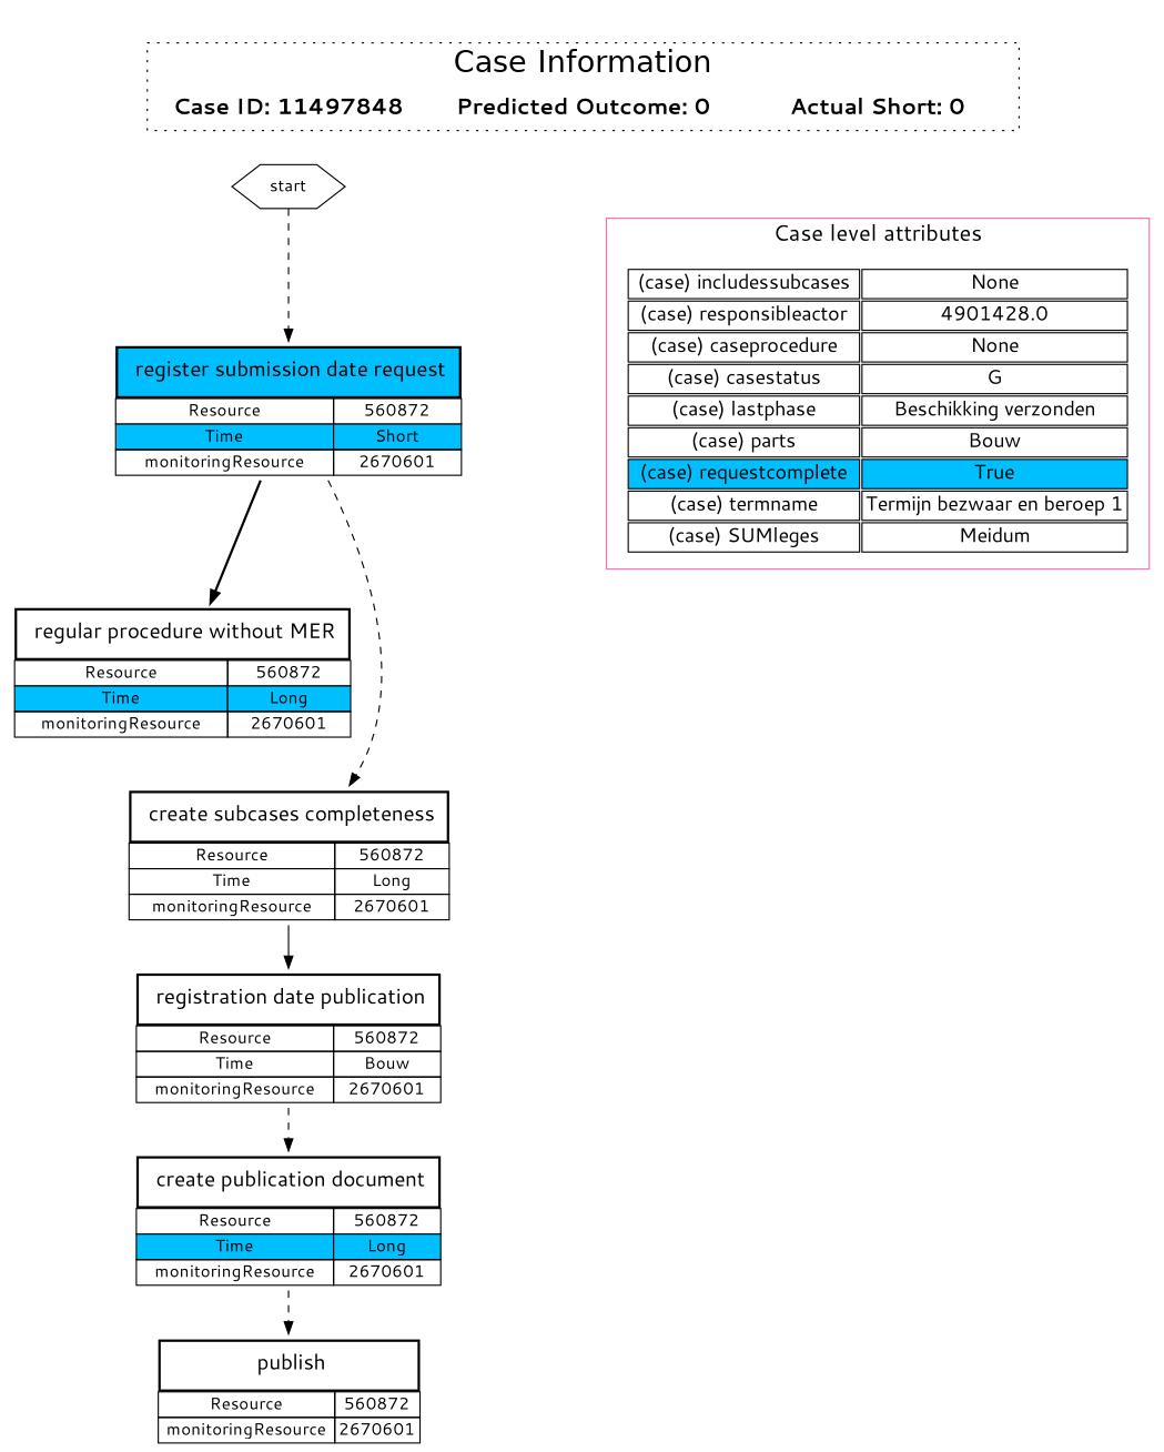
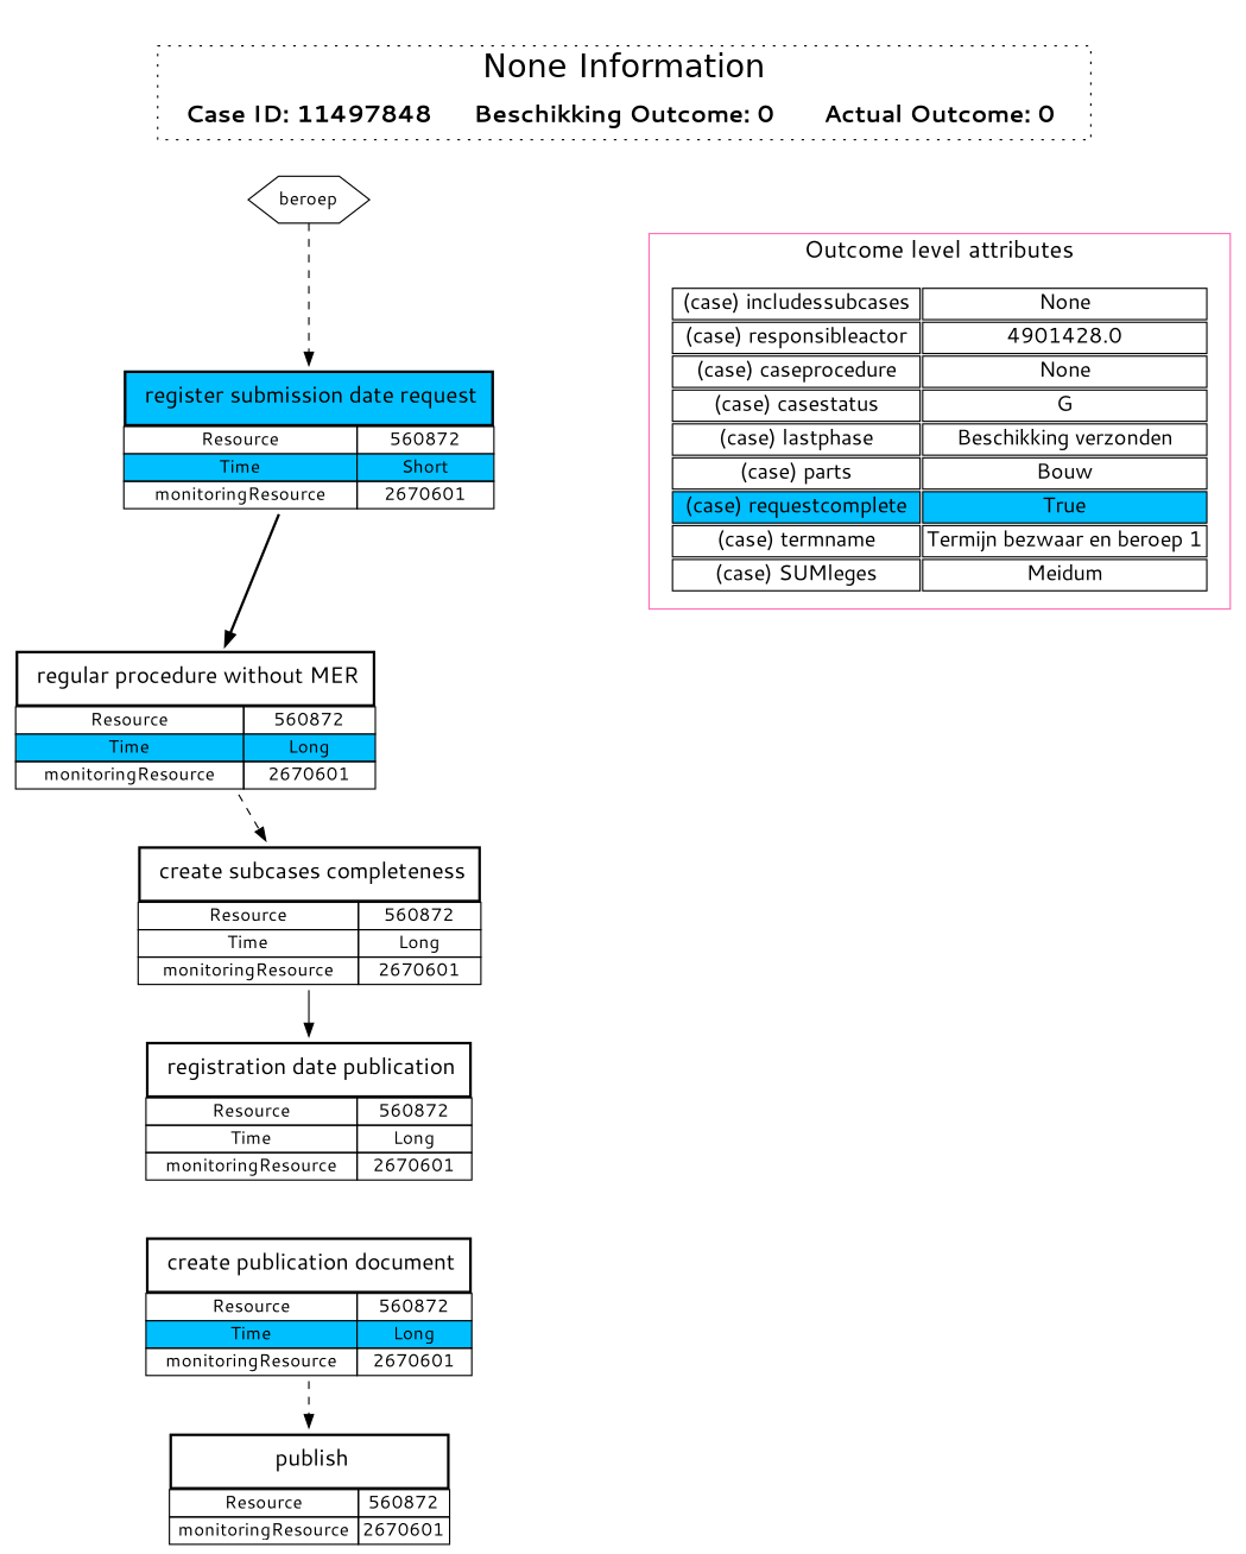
  digraph {
    compound=True
    rankdir=TB
    node [fontname="segoe ui" shape=none]
    edge [style=invis]
    n1 [fontname="segoe ui bold" fontsize=18 group=a height=0 label="Case ID: 11497848" margin=0 shape=plaintext width=3]
-   n2 [fontname="segoe ui bold" fontsize=18 height=0 label="Actual Short: 0" margin=0 shape=plaintext width=3]
-   n3 [fontname="segoe ui bold" fontsize=18 height=0 label="Predicted Outcome: 0" margin=0 shape=plaintext width=3]
-   start [group=a shape=hexagon]
+   n2 [fontname="segoe ui bold" fontsize=18 height=0 label="Actual Outcome: 0" margin=0 shape=plaintext width=3]
+   n3 [fontname="segoe ui bold" fontsize=18 height=0 label="Beschikking Outcome: 0" margin=0 shape=plaintext width=3]
+   start [group=a shape=hexagon label=beroep]
    n5 [label=<<table border="0" cellpadding="2" cellspacing="0"><tr><td bgcolor="deepskyblue" border="2" cellpadding="10" colspan="2" port="Activity"> <font face="segoe ui historic" point-size="17">register submission date request</font></td></tr><tr><td border="1" port="Resource"> Resource </td><td border="1" port="Resource_value">560872</td></tr><tr><td bgcolor="deepskyblue" border="1" port="Time"> Time </td><td bgcolor="deepskyblue" border="1" port="Time_value">Short</td></tr><tr><td border="1" port="monitoringResource"> monitoringResource </td><td border="1" port="monitoringResource_value">2670601</td></tr></table>>]
    n6 [label=<<table border="0" cellpadding="2" cellspacing="0"><tr><td border="2" cellpadding="10" colspan="2" port="Activity"> <font face="segoe ui historic" point-size="17">regular procedure without MER</font></td></tr><tr><td border="1" port="Resource"> Resource </td><td border="1" port="Resource_value">560872</td></tr><tr><td bgcolor="deepskyblue" border="1" port="Time"> Time </td><td bgcolor="deepskyblue" border="1" port="Time_value">Long</td></tr><tr><td border="1" port="monitoringResource"> monitoringResource </td><td border="1" port="monitoringResource_value">2670601</td></tr></table>>]
    n7 [label=<<table border="0" cellspacing="0" cellpadding="2"><tr><td port="Activity" colspan="2" border="2" cellpadding="10"> <FONT POINT-SIZE="17" face="segoe ui historic">create subcases completeness</FONT></td></tr><tr><td port="Resource" border="1"> Resource </td><td port="Resource_value" border="1">560872</td></tr><tr><td port="Time" border="1"> Time </td><td port="Time_value" border="1">Long</td></tr><tr><td port="monitoringResource" border="1"> monitoringResource </td><td port="monitoringResource_value" border="1">2670601</td></tr></table>>]
    dummy [fontsize=16 group=b shape=box style=invis]
-   n9 [label=<<table border="0" cellspacing="0" cellpadding="2"><tr><td port="Activity" colspan="2" border="2" cellpadding="10"> <FONT POINT-SIZE="17" face="segoe ui historic">registration date publication</FONT></td></tr><tr><td port="Resource" border="1"> Resource </td><td port="Resource_value" border="1">560872</td></tr><tr><td port="Time" border="1"> Time </td><td port="Time_value" border="1">Bouw</td></tr><tr><td port="monitoringResource" border="1"> monitoringResource </td><td port="monitoringResource_value" border="1">2670601</td></tr></table>>]
+   n9 [label=<<table border="0" cellspacing="0" cellpadding="2"><tr><td port="Activity" colspan="2" border="2" cellpadding="10"> <FONT POINT-SIZE="17" face="segoe ui historic">registration date publication</FONT></td></tr><tr><td port="Resource" border="1"> Resource </td><td port="Resource_value" border="1">560872</td></tr><tr><td port="Time" border="1"> Time </td><td port="Time_value" border="1">Long</td></tr><tr><td port="monitoringResource" border="1"> monitoringResource </td><td port="monitoringResource_value" border="1">2670601</td></tr></table>>]
    n10 [label=<<table border="0" cellpadding="2" cellspacing="0"><tr><td border="2" cellpadding="10" colspan="2" port="Activity"> <font face="segoe ui historic" point-size="17">create publication document</font></td></tr><tr><td border="1" port="Resource"> Resource </td><td border="1" port="Resource_value">560872</td></tr><tr><td bgcolor="deepskyblue" border="1" port="Time"> Time </td><td bgcolor="deepskyblue" border="1" port="Time_value">Long</td></tr><tr><td border="1" port="monitoringResource"> monitoringResource </td><td border="1" port="monitoringResource_value">2670601</td></tr></table>>]
    n11 [label=<<table border="0" cellspacing="0" cellpadding="2"><tr><td port="Activity" colspan="2" border="2" cellpadding="10"> <FONT POINT-SIZE="17" face="segoe ui historic">publish</FONT></td></tr><tr><td port="Resource" border="1"> Resource </td><td port="Resource_value" border="1">560872</td></tr><tr><td port="monitoringResource" border="1"> monitoringResource </td><td port="monitoringResource_value" border="1">2670601</td></tr></table>>]
    n12 [fontsize=16 group=b label=<<table border="0"><tr><td border="1" cellspacing="10" port="(case) includessubcases"> (case) includessubcases </td><td border="1" port="(case) includessubcases_value">None</td></tr><tr><td border="1" cellspacing="10" port="(case) responsibleactor"> (case) responsibleactor </td><td border="1" port="(case) responsibleactor_value">4901428.0</td></tr><tr><td border="1" cellspacing="10" port="(case) caseprocedure"> (case) caseprocedure </td><td border="1" port="(case) caseprocedure_value">None</td></tr><tr><td border="1" cellspacing="10" port="(case) casestatus"> (case) casestatus </td><td border="1" port="(case) casestatus_value">G</td></tr><tr><td border="1" cellspacing="10" port="(case) lastphase"> (case) lastphase </td><td border="1" port="(case) lastphase_value">Beschikking verzonden</td></tr><tr><td border="1" cellspacing="10" port="(case) parts"> (case) parts </td><td border="1" port="(case) parts_value">Bouw</td></tr><tr><td bgcolor="deepskyblue" border="1" cellspacing="10" port="(case) requestcomplete"> (case) requestcomplete </td><td bgcolor="deepskyblue" border="1" port="(case) requestcomplete_value">True</td></tr><tr><td border="1" cellspacing="10" port="(case) termname"> (case) termname </td><td border="1" port="(case) termname_value">Termijn bezwaar en beroep 1</td></tr><tr><td border="1" cellspacing="10" port="(case) SUMleges"> (case) SUMleges </td><td border="1" port="(case) SUMleges_value">Meidum</td></tr></table>>]
    subgraph cluster_1 {
      fontname=helvetica
      fontsize=25
-     label="Case Information"
+     label="None Information"
      rank=same
      style=dotted
      n1
      n2
      n3
    }
    subgraph sub_2 {
      start
      n5
      n6
      n7
      dummy
      n9
      n10
      n11
    }
    subgraph cluster_3 {
      color=hotpink
      fontname="segoe ui"
      fontsize=18
-     label="Case level attributes"
+     label="Outcome level attributes"
      style=solid
      n12
    }
    n1 -> n2 [constraint=false]
    n1 -> start
    n2 -> n3 [constraint=false]
    n2 -> dummy
    start -> n5 [style=dashed]
    n5 -> n6 [style=bold]
    n5 -> n12 [constraint=false]
-   n5 -> n7 [style=dashed]
+   n6 -> n7 [style=dashed]
    n7 -> n9 [style=solid]
    dummy -> n12
-   n9 -> n10 [style=dashed]
    n10 -> n11 [style=dashed]
  }
